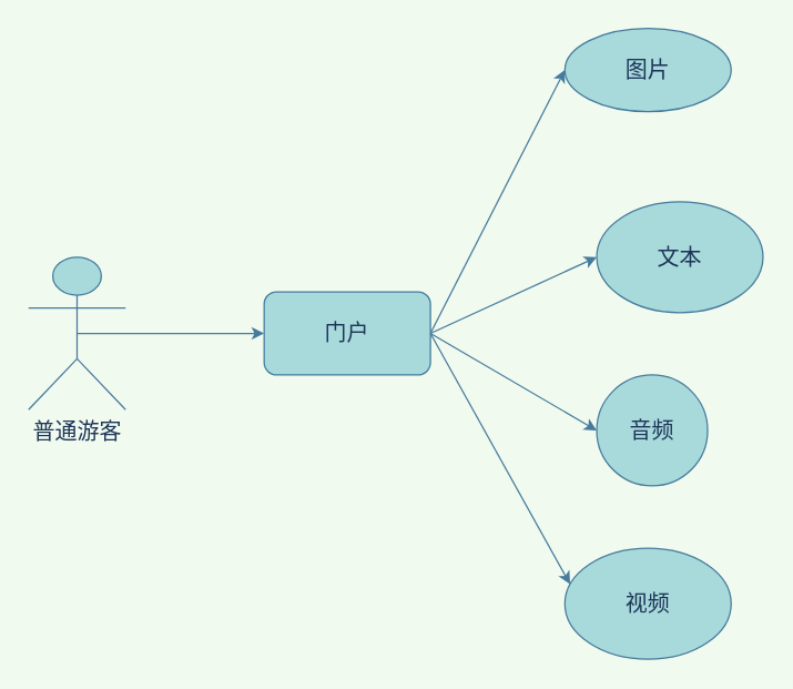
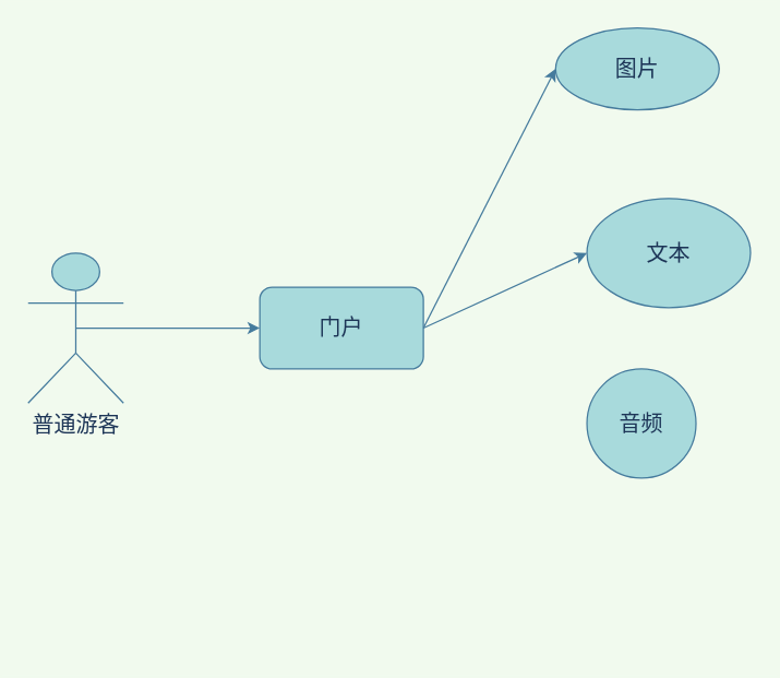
  <mxCell id="0" />
  <mxCell id="1" parent="0" />
  <mxCell id="2" style="edgeStyle=orthogonalEdgeStyle;curved=0;rounded=1;sketch=0;orthogonalLoop=1;jettySize=auto;html=1;exitX=0.5;exitY=0.5;exitDx=0;exitDy=0;exitPerimeter=0;entryX=0;entryY=0.5;entryDx=0;entryDy=0;strokeColor=#457B9D;fillColor=#A8DADC;fontColor=#1D3557;" edge="1" parent="1" source="3" target="8"><mxGeometry relative="1" as="geometry" /></mxCell>
  <mxCell id="3" value="普通游客" style="shape=umlActor;verticalLabelPosition=bottom;verticalAlign=top;html=1;outlineConnect=0;rounded=0;sketch=0;strokeColor=#457B9D;fillColor=#A8DADC;fontColor=#1D3557;fontSize=16;" vertex="1" parent="1"><mxGeometry x="20" y="185" width="70" height="110" as="geometry" /></mxCell>
  <mxCell id="4" style="rounded=1;sketch=0;orthogonalLoop=1;jettySize=auto;html=1;exitX=1;exitY=0.5;exitDx=0;exitDy=0;entryX=0;entryY=0.5;entryDx=0;entryDy=0;strokeColor=#457B9D;fillColor=#A8DADC;fontColor=#1D3557;" edge="1" parent="1" source="8" target="9"><mxGeometry relative="1" as="geometry" /></mxCell>
  <mxCell id="5" style="edgeStyle=none;rounded=1;sketch=0;orthogonalLoop=1;jettySize=auto;html=1;exitX=1;exitY=0.5;exitDx=0;exitDy=0;entryX=0;entryY=0.5;entryDx=0;entryDy=0;strokeColor=#457B9D;fillColor=#A8DADC;fontColor=#1D3557;" edge="1" parent="1" source="8" target="10"><mxGeometry relative="1" as="geometry" /></mxCell>
- <mxCell id="6" style="edgeStyle=none;rounded=1;sketch=0;orthogonalLoop=1;jettySize=auto;html=1;exitX=1;exitY=0.5;exitDx=0;exitDy=0;entryX=0;entryY=0.5;entryDx=0;entryDy=0;strokeColor=#457B9D;fillColor=#A8DADC;fontColor=#1D3557;" edge="1" parent="1" source="8" target="11"><mxGeometry relative="1" as="geometry" /></mxCell>
- <mxCell id="7" style="edgeStyle=none;rounded=1;sketch=0;orthogonalLoop=1;jettySize=auto;html=1;exitX=1;exitY=0.5;exitDx=0;exitDy=0;entryX=0.031;entryY=0.323;entryDx=0;entryDy=0;entryPerimeter=0;strokeColor=#457B9D;fillColor=#A8DADC;fontColor=#1D3557;" edge="1" parent="1" source="8" target="12"><mxGeometry relative="1" as="geometry" /></mxCell>
  <mxCell id="8" value="门户" style="rounded=1;whiteSpace=wrap;html=1;sketch=0;strokeColor=#457B9D;fillColor=#A8DADC;fontColor=#1D3557;fontSize=16;" vertex="1" parent="1"><mxGeometry x="190" y="210" width="120" height="60" as="geometry" /></mxCell>
  <mxCell id="9" value="图片" style="ellipse;whiteSpace=wrap;html=1;rounded=0;sketch=0;strokeColor=#457B9D;fillColor=#A8DADC;fontColor=#1D3557;fontSize=16;" vertex="1" parent="1"><mxGeometry x="407" y="20" width="120" height="60" as="geometry" /></mxCell>
  <mxCell id="10" value="文本" style="ellipse;whiteSpace=wrap;html=1;rounded=0;sketch=0;strokeColor=#457B9D;fillColor=#A8DADC;fontColor=#1D3557;fontSize=16;" vertex="1" parent="1"><mxGeometry x="430" y="145" width="120" height="80" as="geometry" /></mxCell>
  <mxCell id="11" value="音频" style="ellipse;whiteSpace=wrap;html=1;rounded=0;sketch=0;strokeColor=#457B9D;fillColor=#A8DADC;fontColor=#1D3557;fontSize=16;" vertex="1" parent="1"><mxGeometry x="430" y="270" width="80" height="80" as="geometry" /></mxCell>
- <mxCell id="12" value="视频" style="ellipse;whiteSpace=wrap;html=1;rounded=0;sketch=0;strokeColor=#457B9D;fillColor=#A8DADC;fontColor=#1D3557;fontSize=16;" vertex="1" parent="1"><mxGeometry x="407" y="395" width="120" height="80" as="geometry" /></mxCell>
